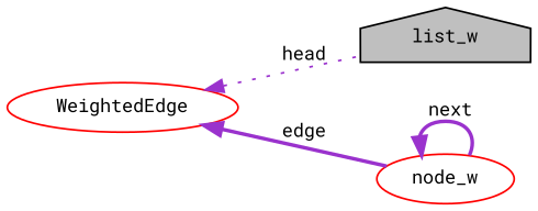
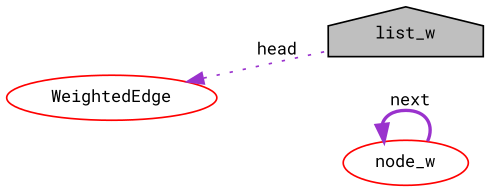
  digraph {
    fontname="Roboto Mono"
    rankdir=LR
    node [color=red fillcolor=white fontname="Roboto Mono" fontsize=10 shape=ellipse style=filled]
    edge [color=darkorchid3 dir=back fontname="Roboto Mono" fontsize=10 labelfontname=Helvetica labelfontsize=10 style=bold]
    n1 [color=black fillcolor=grey75 fontcolor=black height=0.2 label=list_w shape=house width=0.4]
    n2 [height=0.2 label=node_w width=0.4]
    n3 [height=0.2 label=WeightedEdge width=0.4]
    n2 -> n2 [label=" next"]
    n3 -> n1 [label=" head" style=dotted]
-   n3 -> n2 [label=" edge"]
  }
